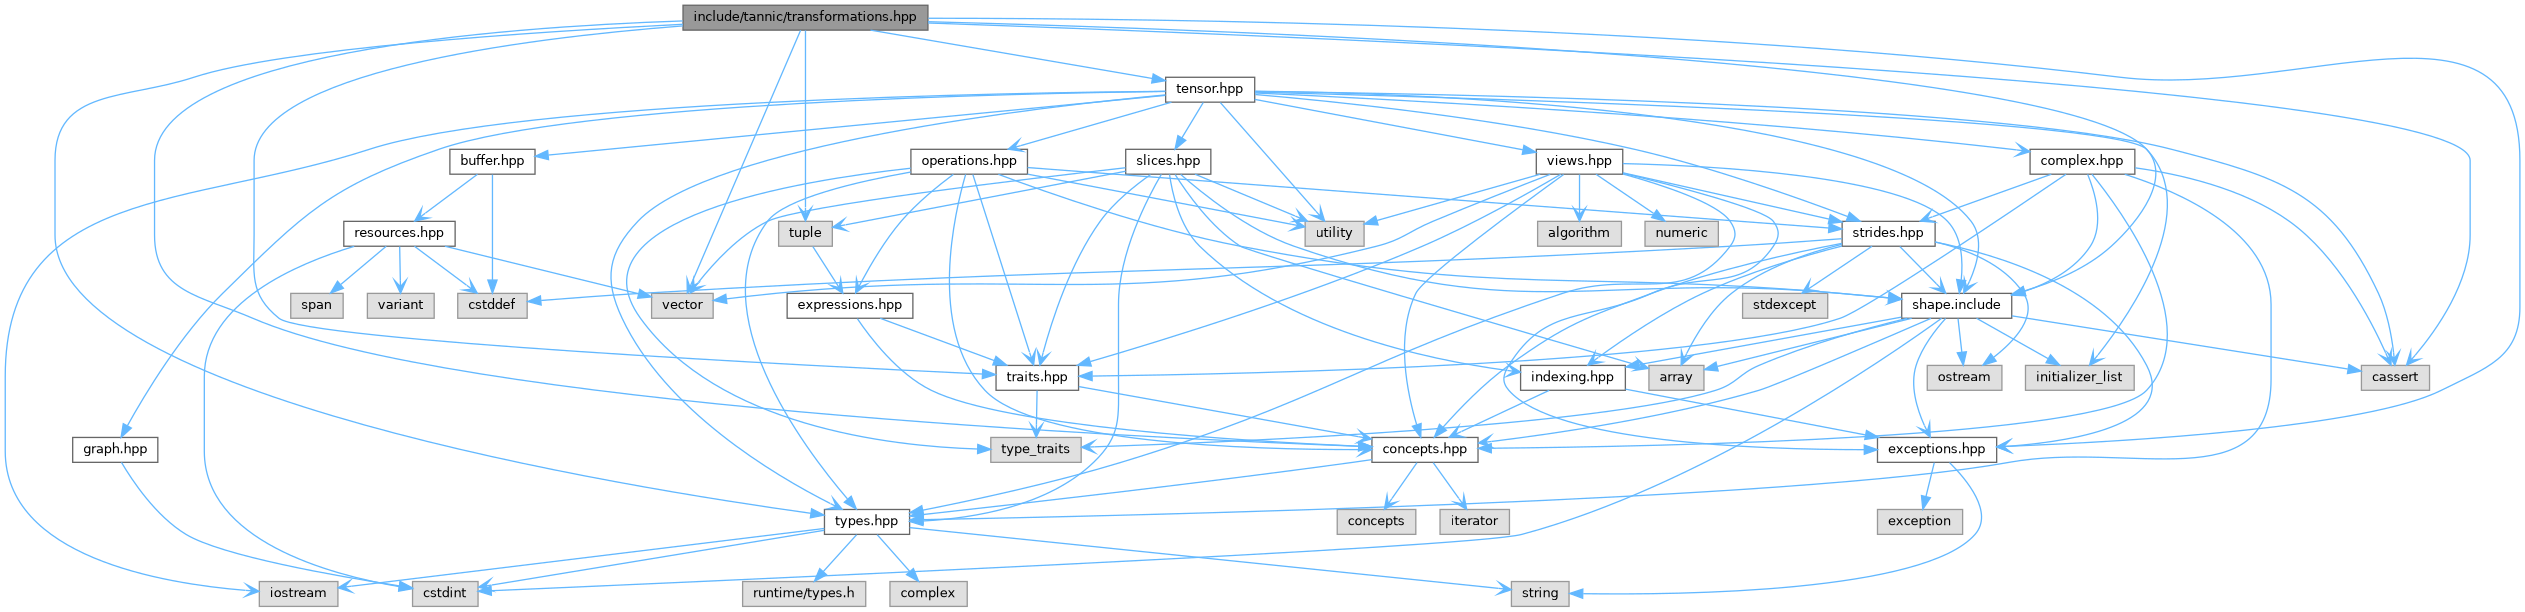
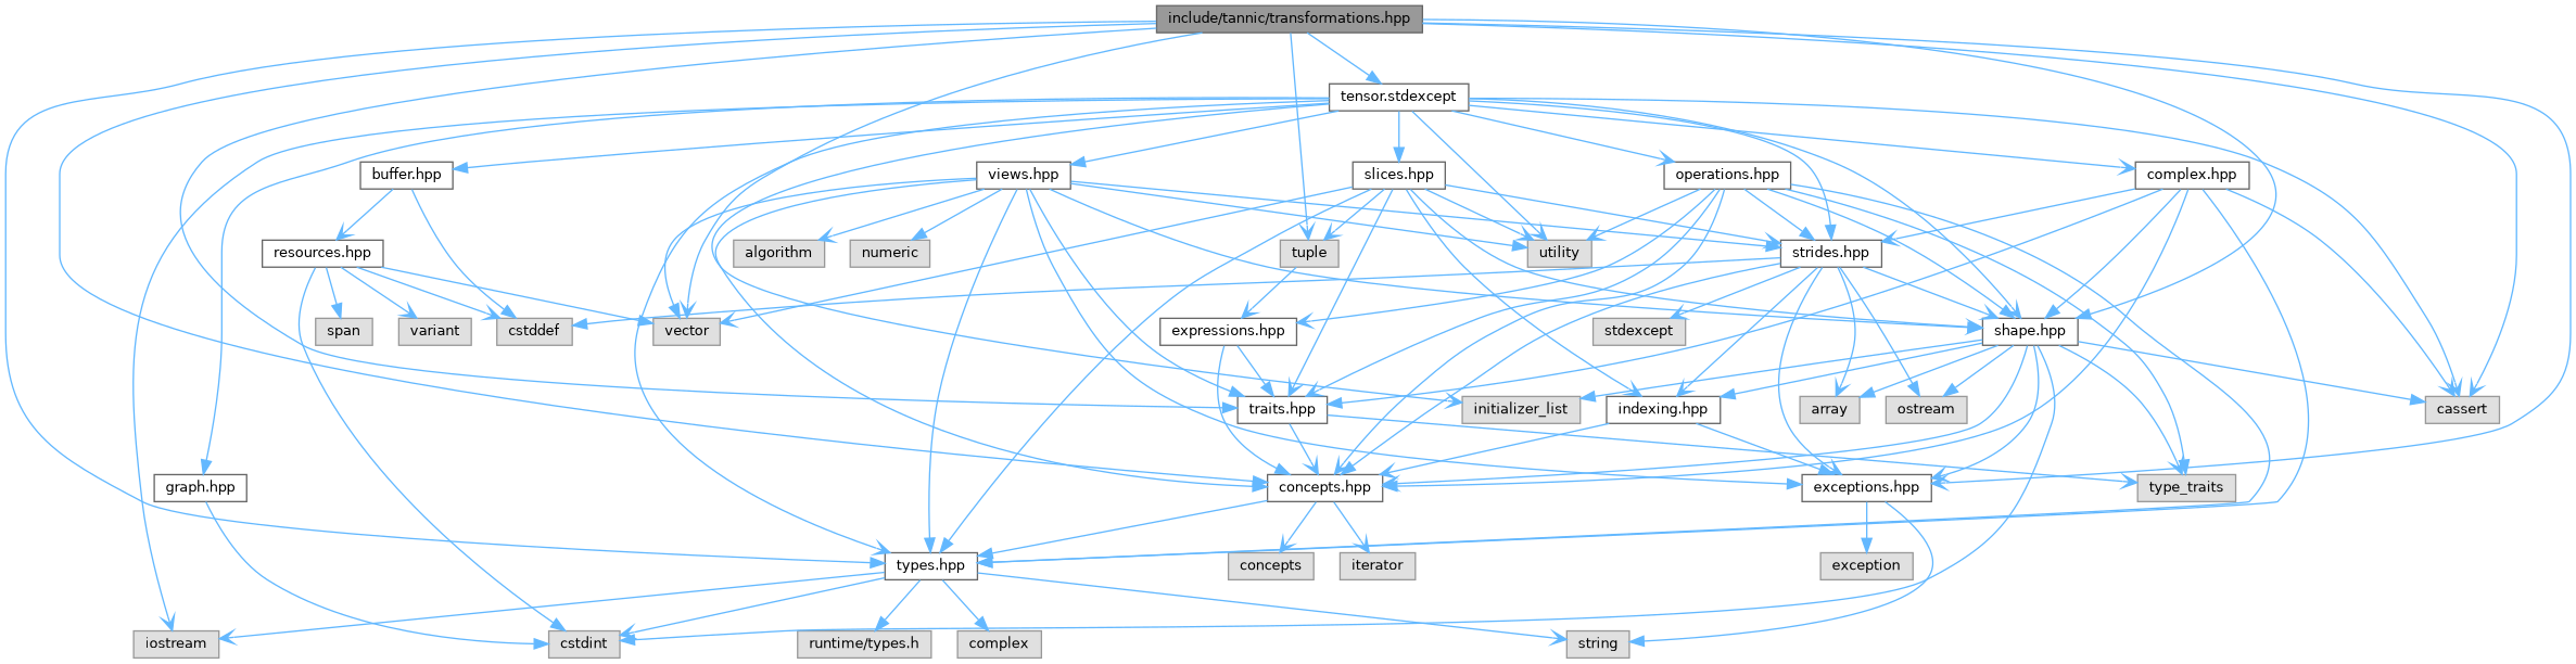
  digraph {
    node [color=grey60 fillcolor="#E0E0E0" fontname=Helvetica fontsize=10 shape=box style=filled]
    edge [arrowhead=normal color=steelblue1 fontname=Helvetica fontsize=10 labelfontname=Helvetica labelfontsize=10 style=solid]
    n1 [color=gray40 fillcolor=grey60 fontcolor=black height=0.2 label="include/tannic/transformations.hpp" width=0.4]
    n2 [height=0.2 label=tuple width=0.4]
    n3 [height=0.2 label=vector width=0.4]
    n4 [height=0.2 label=cassert width=0.4]
    n5 [color=grey40 fillcolor=white height=0.2 label="concepts.hpp" width=0.4]
    n6 [color=grey40 fillcolor=white height=0.2 label="types.hpp" width=0.4]
    n7 [color=grey40 fillcolor=white height=0.2 label="traits.hpp" width=0.4]
-   n8 [color=grey40 fillcolor=white height=0.2 label="shape.include" width=0.4]
+   n8 [color=grey40 fillcolor=white height=0.2 label="shape.hpp" width=0.4]
    n9 [color=grey40 fillcolor=white height=0.2 label="exceptions.hpp" width=0.4]
-   n10 [color=grey40 fillcolor=white height=0.2 label="tensor.hpp" width=0.4]
+   n10 [color=grey40 fillcolor=white height=0.2 label="tensor.stdexcept" width=0.4]
    n11 [color=grey40 fillcolor=white height=0.2 label="expressions.hpp" width=0.4]
    n12 [height=0.2 label=array width=0.4]
    n13 [height=0.2 label=concepts width=0.4]
    n14 [height=0.2 label=iterator width=0.4]
    n15 [height=0.2 label=iostream width=0.4]
    n16 [height=0.2 label=cstdint width=0.4]
    n17 [height=0.2 label=string width=0.4]
    n18 [height=0.2 label=complex width=0.4]
    n19 [height=0.2 label="runtime/types.h" width=0.4]
    n20 [height=0.2 label=type_traits width=0.4]
    n21 [height=0.2 label=initializer_list width=0.4]
    n22 [height=0.2 label=ostream width=0.4]
    n23 [color=grey40 fillcolor=white height=0.2 label="indexing.hpp" width=0.4]
    n24 [height=0.2 label=exception width=0.4]
    n25 [height=0.2 label=utility width=0.4]
    n26 [color=grey40 fillcolor=white height=0.2 label="strides.hpp" width=0.4]
    n27 [color=grey40 fillcolor=white height=0.2 label="buffer.hpp" width=0.4]
    n28 [color=grey40 fillcolor=white height=0.2 label="slices.hpp" width=0.4]
    n29 [color=grey40 fillcolor=white height=0.2 label="views.hpp" width=0.4]
    n30 [color=grey40 fillcolor=white height=0.2 label="operations.hpp" width=0.4]
    n31 [color=grey40 fillcolor=white height=0.2 label="complex.hpp" width=0.4]
    n32 [color=grey40 fillcolor=white height=0.2 label="graph.hpp" width=0.4]
    n33 [height=0.2 label=cstddef width=0.4]
    n34 [height=0.2 label=stdexcept width=0.4]
    n35 [color=grey40 fillcolor=white height=0.2 label="resources.hpp" width=0.4]
    n36 [height=0.2 label=algorithm width=0.4]
    n37 [height=0.2 label=numeric width=0.4]
    n38 [height=0.2 label=span width=0.4]
    n39 [height=0.2 label=variant width=0.4]
    n1 -> n2 [arrowhead=vee]
    n1 -> n3 [arrowhead=vee]
    n1 -> n4 [arrowhead=vee]
    n1 -> n5
    n1 -> n6
    n1 -> n7
    n1 -> n8
    n1 -> n9 [arrowhead=vee]
    n1 -> n10
    n2 -> n11 [arrowhead=vee]
    n5 -> n6
    n5 -> n13 [arrowhead=vee]
    n5 -> n14 [arrowhead=vee]
    n6 -> n15 [arrowhead=vee]
    n6 -> n16 [arrowhead=vee]
    n6 -> n17 [arrowhead=vee]
    n6 -> n18
    n6 -> n19
    n7 -> n5 [arrowhead=vee]
    n7 -> n20 [arrowhead=vee]
    n8 -> n4
    n8 -> n5 [arrowhead=vee]
    n8 -> n9 [arrowhead=vee]
    n8 -> n12
    n8 -> n16
    n8 -> n20 [arrowhead=vee]
    n8 -> n21
    n8 -> n22
    n8 -> n23
    n9 -> n17
    n9 -> n24
    n10 -> n4 [arrowhead=vee]
    n10 -> n6 [arrowhead=vee]
    n10 -> n8 [arrowhead=vee]
    n10 -> n15 [arrowhead=vee]
    n10 -> n21 [arrowhead=vee]
    n10 -> n25 [arrowhead=vee]
    n10 -> n26
    n10 -> n27
    n10 -> n28
    n10 -> n29
    n10 -> n30 [arrowhead=vee]
    n10 -> n31 [arrowhead=vee]
    n10 -> n32
    n11 -> n5
    n11 -> n7
    n23 -> n5 [arrowhead=vee]
    n23 -> n9
    n26 -> n5
    n26 -> n8 [arrowhead=vee]
    n26 -> n9 [arrowhead=vee]
    n26 -> n12 [arrowhead=vee]
    n26 -> n22
    n26 -> n23 [arrowhead=vee]
    n26 -> n33
    n26 -> n34 [arrowhead=vee]
    n27 -> n33
    n27 -> n35 [arrowhead=vee]
    n28 -> n2 [arrowhead=vee]
    n28 -> n3 [arrowhead=vee]
    n28 -> n6
    n28 -> n7 [arrowhead=vee]
    n28 -> n8 [arrowhead=vee]
    n28 -> n23 [arrowhead=vee]
    n28 -> n25 [arrowhead=vee]
-   n28 -> n12 [arrowhead=vee]
+   n28 -> n26 [arrowhead=vee]
    n29 -> n3
    n29 -> n5
    n29 -> n6
    n29 -> n7
    n29 -> n8
    n29 -> n9
    n29 -> n25
    n29 -> n26
    n29 -> n36 [arrowhead=vee]
    n29 -> n37
    n30 -> n5 [arrowhead=vee]
    n30 -> n6
    n30 -> n7 [arrowhead=vee]
    n30 -> n8
    n30 -> n11 [arrowhead=vee]
    n30 -> n20
    n30 -> n25 [arrowhead=vee]
    n30 -> n26
    n31 -> n4 [arrowhead=vee]
    n31 -> n5
    n31 -> n6
    n31 -> n7
    n31 -> n8
    n31 -> n26 [arrowhead=vee]
    n32 -> n16
    n35 -> n3
    n35 -> n16
    n35 -> n33 [arrowhead=vee]
    n35 -> n38
    n35 -> n39 [arrowhead=vee]
  }
